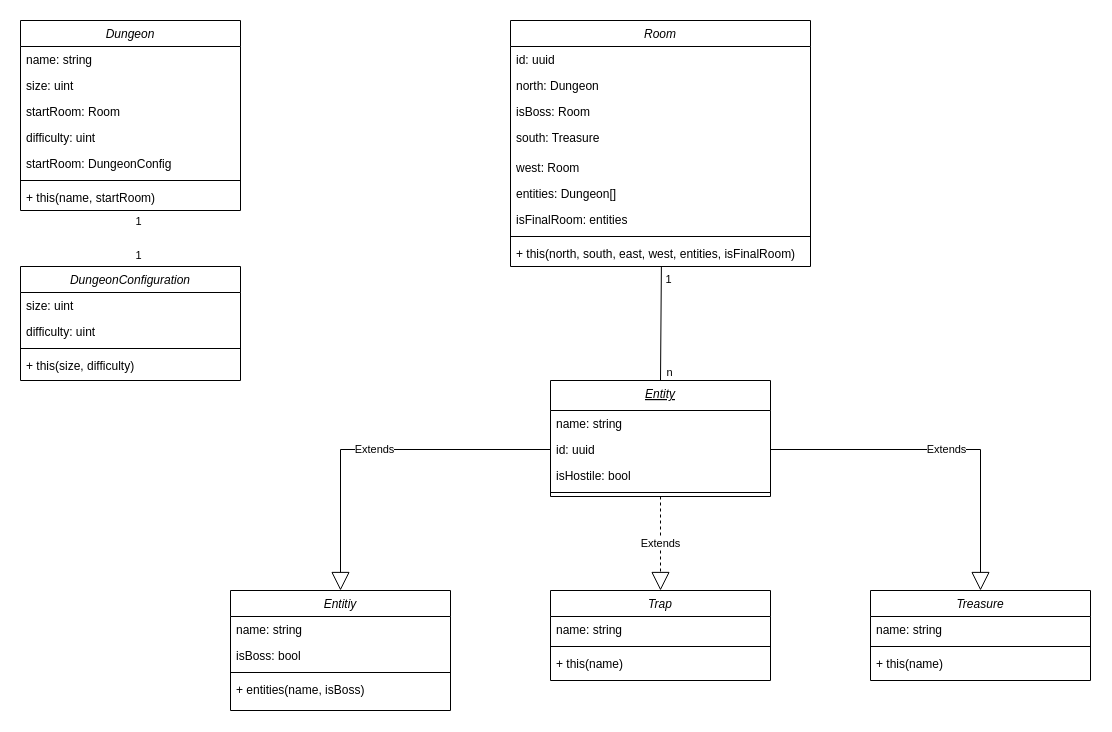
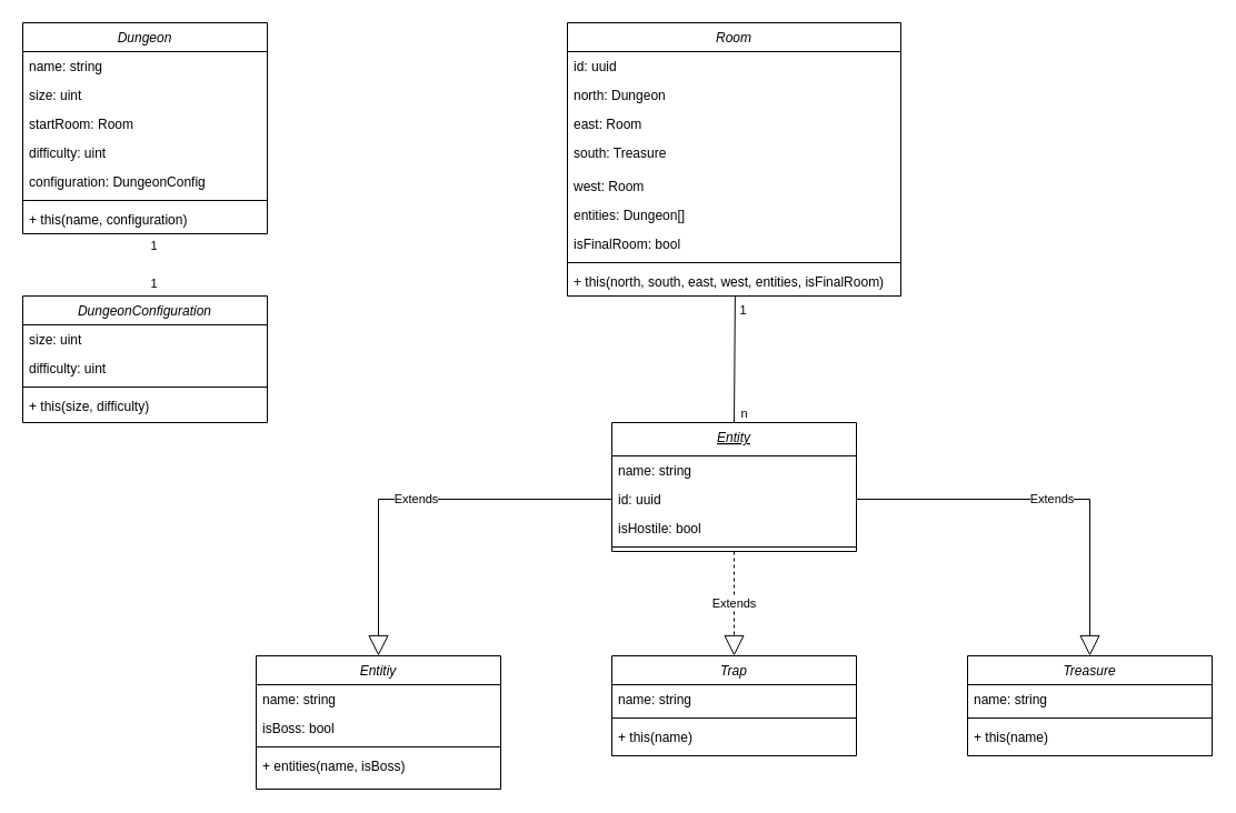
  <mxCell id="0" />
  <mxCell id="1" parent="0" />
  <mxCell id="2" value="Dungeon" style="swimlane;fontStyle=2;align=center;verticalAlign=top;childLayout=stackLayout;horizontal=1;startSize=26;horizontalStack=0;resizeParent=1;resizeLast=0;collapsible=1;marginBottom=0;rounded=0;shadow=0;strokeWidth=1;" parent="1" vertex="1"><mxGeometry x="20" y="20" width="220" height="190" as="geometry"><mxRectangle x="220" y="120" width="160" height="26" as="alternateBounds" /></mxGeometry></mxCell>
  <mxCell id="3" value="name: string" style="text;align=left;verticalAlign=top;spacingLeft=4;spacingRight=4;overflow=hidden;rotatable=0;points=[[0,0.5],[1,0.5]];portConstraint=eastwest;" parent="2" vertex="1"><mxGeometry y="26" width="220" height="26" as="geometry" /></mxCell>
  <mxCell id="4" value="size: uint" style="text;align=left;verticalAlign=top;spacingLeft=4;spacingRight=4;overflow=hidden;rotatable=0;points=[[0,0.5],[1,0.5]];portConstraint=eastwest;rounded=0;shadow=0;html=0;" parent="2" vertex="1"><mxGeometry y="52" width="220" height="26" as="geometry" /></mxCell>
  <mxCell id="5" value="startRoom: Room" style="text;align=left;verticalAlign=top;spacingLeft=4;spacingRight=4;overflow=hidden;rotatable=0;points=[[0,0.5],[1,0.5]];portConstraint=eastwest;rounded=0;shadow=0;html=0;" vertex="1" parent="2"><mxGeometry y="78" width="220" height="26" as="geometry" /></mxCell>
  <mxCell id="6" value="difficulty: uint" style="text;align=left;verticalAlign=top;spacingLeft=4;spacingRight=4;overflow=hidden;rotatable=0;points=[[0,0.5],[1,0.5]];portConstraint=eastwest;rounded=0;shadow=0;html=0;" vertex="1" parent="2"><mxGeometry y="104" width="220" height="26" as="geometry" /></mxCell>
- <mxCell id="7" value="startRoom: DungeonConfig" style="text;align=left;verticalAlign=top;spacingLeft=4;spacingRight=4;overflow=hidden;rotatable=0;points=[[0,0.5],[1,0.5]];portConstraint=eastwest;rounded=0;shadow=0;html=0;" parent="2" vertex="1"><mxGeometry y="130" width="220" height="26" as="geometry" /></mxCell>
+ <mxCell id="7" value="configuration: DungeonConfig" style="text;align=left;verticalAlign=top;spacingLeft=4;spacingRight=4;overflow=hidden;rotatable=0;points=[[0,0.5],[1,0.5]];portConstraint=eastwest;rounded=0;shadow=0;html=0;" parent="2" vertex="1"><mxGeometry y="130" width="220" height="26" as="geometry" /></mxCell>
  <mxCell id="8" value="" style="line;html=1;strokeWidth=1;align=left;verticalAlign=middle;spacingTop=-1;spacingLeft=3;spacingRight=3;rotatable=0;labelPosition=right;points=[];portConstraint=eastwest;" parent="2" vertex="1"><mxGeometry y="156" width="220" height="8" as="geometry" /></mxCell>
- <mxCell id="9" value="+ this(name, startRoom)" style="text;align=left;verticalAlign=top;spacingLeft=4;spacingRight=4;overflow=hidden;rotatable=0;points=[[0,0.5],[1,0.5]];portConstraint=eastwest;" parent="2" vertex="1"><mxGeometry y="164" width="220" height="26" as="geometry" /></mxCell>
+ <mxCell id="9" value="+ this(name, configuration)" style="text;align=left;verticalAlign=top;spacingLeft=4;spacingRight=4;overflow=hidden;rotatable=0;points=[[0,0.5],[1,0.5]];portConstraint=eastwest;" parent="2" vertex="1"><mxGeometry y="164" width="220" height="26" as="geometry" /></mxCell>
  <mxCell id="10" value="Room" style="swimlane;fontStyle=2;align=center;verticalAlign=top;childLayout=stackLayout;horizontal=1;startSize=26;horizontalStack=0;resizeParent=1;resizeLast=0;collapsible=1;marginBottom=0;rounded=0;shadow=0;strokeWidth=1;" vertex="1" parent="1"><mxGeometry x="510" y="20" width="300" height="246" as="geometry"><mxRectangle x="220" y="120" width="160" height="26" as="alternateBounds" /></mxGeometry></mxCell>
  <mxCell id="11" value="id: uuid" style="text;align=left;verticalAlign=top;spacingLeft=4;spacingRight=4;overflow=hidden;rotatable=0;points=[[0,0.5],[1,0.5]];portConstraint=eastwest;" vertex="1" parent="10"><mxGeometry y="26" width="300" height="26" as="geometry" /></mxCell>
  <mxCell id="12" value="north: Dungeon" style="text;align=left;verticalAlign=top;spacingLeft=4;spacingRight=4;overflow=hidden;rotatable=0;points=[[0,0.5],[1,0.5]];portConstraint=eastwest;rounded=0;shadow=0;html=0;" vertex="1" parent="10"><mxGeometry y="52" width="300" height="26" as="geometry" /></mxCell>
- <mxCell id="13" value="isBoss: Room" style="text;align=left;verticalAlign=top;spacingLeft=4;spacingRight=4;overflow=hidden;rotatable=0;points=[[0,0.5],[1,0.5]];portConstraint=eastwest;rounded=0;shadow=0;html=0;" vertex="1" parent="10"><mxGeometry y="78" width="300" height="26" as="geometry" /></mxCell>
+ <mxCell id="13" value="east: Room" style="text;align=left;verticalAlign=top;spacingLeft=4;spacingRight=4;overflow=hidden;rotatable=0;points=[[0,0.5],[1,0.5]];portConstraint=eastwest;rounded=0;shadow=0;html=0;" vertex="1" parent="10"><mxGeometry y="78" width="300" height="26" as="geometry" /></mxCell>
  <mxCell id="14" value="south: Treasure" style="text;align=left;verticalAlign=top;spacingLeft=4;spacingRight=4;overflow=hidden;rotatable=0;points=[[0,0.5],[1,0.5]];portConstraint=eastwest;rounded=0;shadow=0;html=0;" vertex="1" parent="10"><mxGeometry y="104" width="300" height="30" as="geometry" /></mxCell>
  <mxCell id="15" value="west: Room" style="text;align=left;verticalAlign=top;spacingLeft=4;spacingRight=4;overflow=hidden;rotatable=0;points=[[0,0.5],[1,0.5]];portConstraint=eastwest;rounded=0;shadow=0;html=0;" vertex="1" parent="10"><mxGeometry y="134" width="300" height="26" as="geometry" /></mxCell>
  <mxCell id="16" value="entities: Dungeon[]" style="text;align=left;verticalAlign=top;spacingLeft=4;spacingRight=4;overflow=hidden;rotatable=0;points=[[0,0.5],[1,0.5]];portConstraint=eastwest;rounded=0;shadow=0;html=0;" vertex="1" parent="10"><mxGeometry y="160" width="300" height="26" as="geometry" /></mxCell>
- <mxCell id="17" value="isFinalRoom: entities" style="text;align=left;verticalAlign=top;spacingLeft=4;spacingRight=4;overflow=hidden;rotatable=0;points=[[0,0.5],[1,0.5]];portConstraint=eastwest;rounded=0;shadow=0;html=0;" vertex="1" parent="10"><mxGeometry y="186" width="300" height="26" as="geometry" /></mxCell>
+ <mxCell id="17" value="isFinalRoom: bool" style="text;align=left;verticalAlign=top;spacingLeft=4;spacingRight=4;overflow=hidden;rotatable=0;points=[[0,0.5],[1,0.5]];portConstraint=eastwest;rounded=0;shadow=0;html=0;" vertex="1" parent="10"><mxGeometry y="186" width="300" height="26" as="geometry" /></mxCell>
  <mxCell id="18" value="" style="line;html=1;strokeWidth=1;align=left;verticalAlign=middle;spacingTop=-1;spacingLeft=3;spacingRight=3;rotatable=0;labelPosition=right;points=[];portConstraint=eastwest;" vertex="1" parent="10"><mxGeometry y="212" width="300" height="8" as="geometry" /></mxCell>
  <mxCell id="19" value="+ this(north, south, east, west, entities, isFinalRoom)" style="text;align=left;verticalAlign=top;spacingLeft=4;spacingRight=4;overflow=hidden;rotatable=0;points=[[0,0.5],[1,0.5]];portConstraint=eastwest;" vertex="1" parent="10"><mxGeometry y="220" width="300" height="26" as="geometry" /></mxCell>
  <mxCell id="20" value="Entity" style="swimlane;fontStyle=6;align=center;verticalAlign=top;childLayout=stackLayout;horizontal=1;startSize=30;horizontalStack=0;resizeParent=1;resizeLast=0;collapsible=1;marginBottom=0;rounded=0;shadow=0;strokeWidth=1;" vertex="1" parent="1"><mxGeometry x="550" y="380" width="220" height="116" as="geometry"><mxRectangle x="220" y="120" width="160" height="26" as="alternateBounds" /></mxGeometry></mxCell>
  <mxCell id="21" value="name: string" style="text;align=left;verticalAlign=top;spacingLeft=4;spacingRight=4;overflow=hidden;rotatable=0;points=[[0,0.5],[1,0.5]];portConstraint=eastwest;" vertex="1" parent="20"><mxGeometry y="30" width="220" height="26" as="geometry" /></mxCell>
  <mxCell id="22" value="id: uuid" style="text;align=left;verticalAlign=top;spacingLeft=4;spacingRight=4;overflow=hidden;rotatable=0;points=[[0,0.5],[1,0.5]];portConstraint=eastwest;rounded=0;shadow=0;html=0;" vertex="1" parent="20"><mxGeometry y="56" width="220" height="26" as="geometry" /></mxCell>
  <mxCell id="23" value="isHostile: bool" style="text;align=left;verticalAlign=top;spacingLeft=4;spacingRight=4;overflow=hidden;rotatable=0;points=[[0,0.5],[1,0.5]];portConstraint=eastwest;rounded=0;shadow=0;html=0;" vertex="1" parent="20"><mxGeometry y="82" width="220" height="26" as="geometry" /></mxCell>
  <mxCell id="24" value="" style="line;html=1;strokeWidth=1;align=left;verticalAlign=middle;spacingTop=-1;spacingLeft=3;spacingRight=3;rotatable=0;labelPosition=right;points=[];portConstraint=eastwest;" vertex="1" parent="20"><mxGeometry y="108" width="220" height="8" as="geometry" /></mxCell>
  <mxCell id="25" value="" style="endArrow=none;html=1;rounded=0;entryX=0.503;entryY=0.981;entryDx=0;entryDy=0;entryPerimeter=0;exitX=0.5;exitY=0;exitDx=0;exitDy=0;" edge="1" parent="1" source="20" target="19"><mxGeometry width="50" height="50" relative="1" as="geometry"><mxPoint x="680" y="360" as="sourcePoint" /><mxPoint x="650" y="280" as="targetPoint" /></mxGeometry></mxCell>
  <mxCell id="26" value="&lt;div&gt;n&lt;/div&gt;" style="edgeLabel;html=1;align=center;verticalAlign=middle;resizable=0;points=[];" vertex="1" connectable="0" parent="1"><mxGeometry x="510.606" y="130" as="geometry"><mxPoint x="158" y="241" as="offset" /></mxGeometry></mxCell>
  <mxCell id="27" value="1" style="edgeLabel;html=1;align=center;verticalAlign=middle;resizable=0;points=[];" vertex="1" connectable="0" parent="1"><mxGeometry x="667.003" y="278" as="geometry" /></mxCell>
  <mxCell id="28" value="Extends" style="endArrow=block;endSize=16;endFill=0;html=1;rounded=0;exitX=0;exitY=0.5;exitDx=0;exitDy=0;" edge="1" parent="1" source="22"><mxGeometry width="160" relative="1" as="geometry"><mxPoint x="470" y="590" as="sourcePoint" /><mxPoint x="340" y="590" as="targetPoint" /><Array as="points"><mxPoint x="340" y="449" /></Array></mxGeometry></mxCell>
  <mxCell id="29" value="Entitiy" style="swimlane;fontStyle=2;align=center;verticalAlign=top;childLayout=stackLayout;horizontal=1;startSize=26;horizontalStack=0;resizeParent=1;resizeLast=0;collapsible=1;marginBottom=0;rounded=0;shadow=0;strokeWidth=1;" vertex="1" parent="1"><mxGeometry x="230" y="590" width="220" height="120" as="geometry"><mxRectangle x="220" y="120" width="160" height="26" as="alternateBounds" /></mxGeometry></mxCell>
  <mxCell id="30" value="name: string" style="text;align=left;verticalAlign=top;spacingLeft=4;spacingRight=4;overflow=hidden;rotatable=0;points=[[0,0.5],[1,0.5]];portConstraint=eastwest;" vertex="1" parent="29"><mxGeometry y="26" width="220" height="26" as="geometry" /></mxCell>
  <mxCell id="31" value="isBoss: bool" style="text;align=left;verticalAlign=top;spacingLeft=4;spacingRight=4;overflow=hidden;rotatable=0;points=[[0,0.5],[1,0.5]];portConstraint=eastwest;rounded=0;shadow=0;html=0;" vertex="1" parent="29"><mxGeometry y="52" width="220" height="26" as="geometry" /></mxCell>
  <mxCell id="32" value="" style="line;html=1;strokeWidth=1;align=left;verticalAlign=middle;spacingTop=-1;spacingLeft=3;spacingRight=3;rotatable=0;labelPosition=right;points=[];portConstraint=eastwest;" vertex="1" parent="29"><mxGeometry y="78" width="220" height="8" as="geometry" /></mxCell>
  <mxCell id="33" value="+ entities(name, isBoss)" style="text;align=left;verticalAlign=top;spacingLeft=4;spacingRight=4;overflow=hidden;rotatable=0;points=[[0,0.5],[1,0.5]];portConstraint=eastwest;" vertex="1" parent="29"><mxGeometry y="86" width="220" height="26" as="geometry" /></mxCell>
  <mxCell id="34" value="Extends" style="endArrow=block;endSize=16;endFill=0;html=1;rounded=0;exitX=1;exitY=0.5;exitDx=0;exitDy=0;" edge="1" parent="1" source="22"><mxGeometry width="160" relative="1" as="geometry"><mxPoint x="980" y="368" as="sourcePoint" /><mxPoint x="980" y="590" as="targetPoint" /><Array as="points"><mxPoint x="980" y="449" /></Array></mxGeometry></mxCell>
  <mxCell id="35" value="Treasure" style="swimlane;fontStyle=2;align=center;verticalAlign=top;childLayout=stackLayout;horizontal=1;startSize=26;horizontalStack=0;resizeParent=1;resizeLast=0;collapsible=1;marginBottom=0;rounded=0;shadow=0;strokeWidth=1;" vertex="1" parent="1"><mxGeometry x="870" y="590" width="220" height="90" as="geometry"><mxRectangle x="220" y="120" width="160" height="26" as="alternateBounds" /></mxGeometry></mxCell>
  <mxCell id="36" value="name: string" style="text;align=left;verticalAlign=top;spacingLeft=4;spacingRight=4;overflow=hidden;rotatable=0;points=[[0,0.5],[1,0.5]];portConstraint=eastwest;" vertex="1" parent="35"><mxGeometry y="26" width="220" height="26" as="geometry" /></mxCell>
  <mxCell id="37" value="" style="line;html=1;strokeWidth=1;align=left;verticalAlign=middle;spacingTop=-1;spacingLeft=3;spacingRight=3;rotatable=0;labelPosition=right;points=[];portConstraint=eastwest;" vertex="1" parent="35"><mxGeometry y="52" width="220" height="8" as="geometry" /></mxCell>
  <mxCell id="38" value="+ this(name)" style="text;align=left;verticalAlign=top;spacingLeft=4;spacingRight=4;overflow=hidden;rotatable=0;points=[[0,0.5],[1,0.5]];portConstraint=eastwest;" vertex="1" parent="35"><mxGeometry y="60" width="220" height="26" as="geometry" /></mxCell>
  <mxCell id="39" value="Extends" style="endArrow=block;endSize=16;endFill=0;html=1;rounded=0;exitX=0.5;exitY=1;exitDx=0;exitDy=0;entryX=0.5;entryY=0;entryDx=0;entryDy=0;dashed=1;" edge="1" parent="1" source="20" target="40"><mxGeometry width="160" relative="1" as="geometry"><mxPoint x="440" y="449" as="sourcePoint" /><mxPoint x="650" y="590" as="targetPoint" /><Array as="points"><mxPoint x="660" y="530" /></Array></mxGeometry></mxCell>
  <mxCell id="40" value="Trap" style="swimlane;fontStyle=2;align=center;verticalAlign=top;childLayout=stackLayout;horizontal=1;startSize=26;horizontalStack=0;resizeParent=1;resizeLast=0;collapsible=1;marginBottom=0;rounded=0;shadow=0;strokeWidth=1;" vertex="1" parent="1"><mxGeometry x="550" y="590" width="220" height="90" as="geometry"><mxRectangle x="220" y="120" width="160" height="26" as="alternateBounds" /></mxGeometry></mxCell>
  <mxCell id="41" value="name: string" style="text;align=left;verticalAlign=top;spacingLeft=4;spacingRight=4;overflow=hidden;rotatable=0;points=[[0,0.5],[1,0.5]];portConstraint=eastwest;" vertex="1" parent="40"><mxGeometry y="26" width="220" height="26" as="geometry" /></mxCell>
  <mxCell id="42" value="" style="line;html=1;strokeWidth=1;align=left;verticalAlign=middle;spacingTop=-1;spacingLeft=3;spacingRight=3;rotatable=0;labelPosition=right;points=[];portConstraint=eastwest;" vertex="1" parent="40"><mxGeometry y="52" width="220" height="8" as="geometry" /></mxCell>
  <mxCell id="43" value="+ this(name)" style="text;align=left;verticalAlign=top;spacingLeft=4;spacingRight=4;overflow=hidden;rotatable=0;points=[[0,0.5],[1,0.5]];portConstraint=eastwest;" vertex="1" parent="40"><mxGeometry y="60" width="220" height="26" as="geometry" /></mxCell>
  <mxCell id="44" value="DungeonConfiguration" style="swimlane;fontStyle=2;align=center;verticalAlign=top;childLayout=stackLayout;horizontal=1;startSize=26;horizontalStack=0;resizeParent=1;resizeLast=0;collapsible=1;marginBottom=0;rounded=0;shadow=0;strokeWidth=1;" vertex="1" parent="1"><mxGeometry x="20" y="266" width="220" height="114" as="geometry"><mxRectangle x="220" y="120" width="160" height="26" as="alternateBounds" /></mxGeometry></mxCell>
  <mxCell id="45" value="size: uint" style="text;align=left;verticalAlign=top;spacingLeft=4;spacingRight=4;overflow=hidden;rotatable=0;points=[[0,0.5],[1,0.5]];portConstraint=eastwest;rounded=0;shadow=0;html=0;" vertex="1" parent="44"><mxGeometry y="26" width="220" height="26" as="geometry" /></mxCell>
  <mxCell id="46" value="difficulty: uint" style="text;align=left;verticalAlign=top;spacingLeft=4;spacingRight=4;overflow=hidden;rotatable=0;points=[[0,0.5],[1,0.5]];portConstraint=eastwest;rounded=0;shadow=0;html=0;" vertex="1" parent="44"><mxGeometry y="52" width="220" height="26" as="geometry" /></mxCell>
  <mxCell id="47" value="" style="line;html=1;strokeWidth=1;align=left;verticalAlign=middle;spacingTop=-1;spacingLeft=3;spacingRight=3;rotatable=0;labelPosition=right;points=[];portConstraint=eastwest;" vertex="1" parent="44"><mxGeometry y="78" width="220" height="8" as="geometry" /></mxCell>
  <mxCell id="48" value="+ this(size, difficulty)" style="text;align=left;verticalAlign=top;spacingLeft=4;spacingRight=4;overflow=hidden;rotatable=0;points=[[0,0.5],[1,0.5]];portConstraint=eastwest;" vertex="1" parent="44"><mxGeometry y="86" width="220" height="26" as="geometry" /></mxCell>
  <mxCell id="49" value="1" style="edgeLabel;html=1;align=center;verticalAlign=middle;resizable=0;points=[];" vertex="1" connectable="0" parent="1"><mxGeometry x="50.003" y="266" as="geometry"><mxPoint x="87" y="-46" as="offset" /></mxGeometry></mxCell>
  <mxCell id="50" value="1" style="edgeLabel;html=1;align=center;verticalAlign=middle;resizable=0;points=[];" vertex="1" connectable="0" parent="1"><mxGeometry x="50.003" y="300" as="geometry"><mxPoint x="87" y="-46" as="offset" /></mxGeometry></mxCell>
